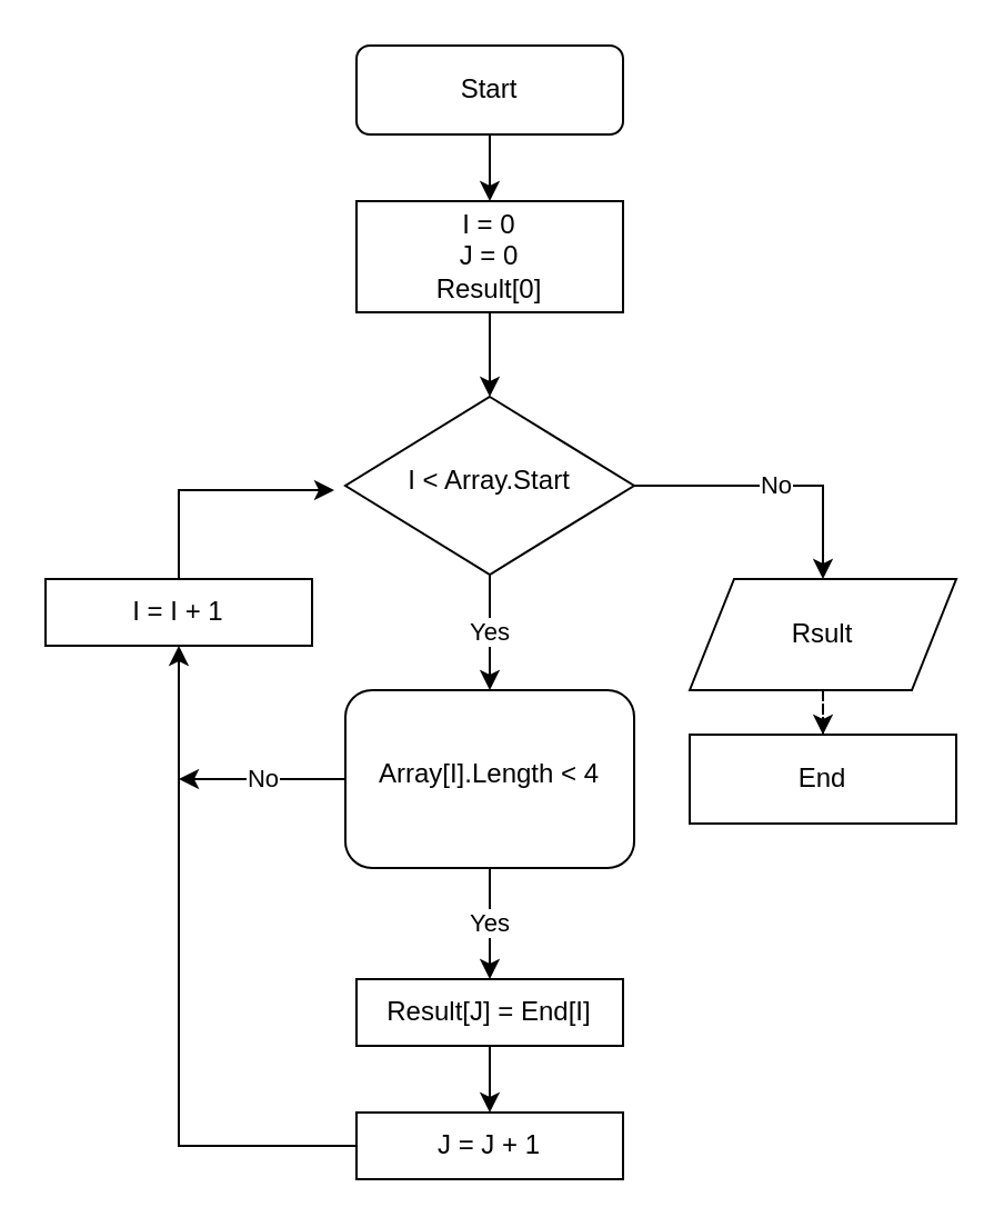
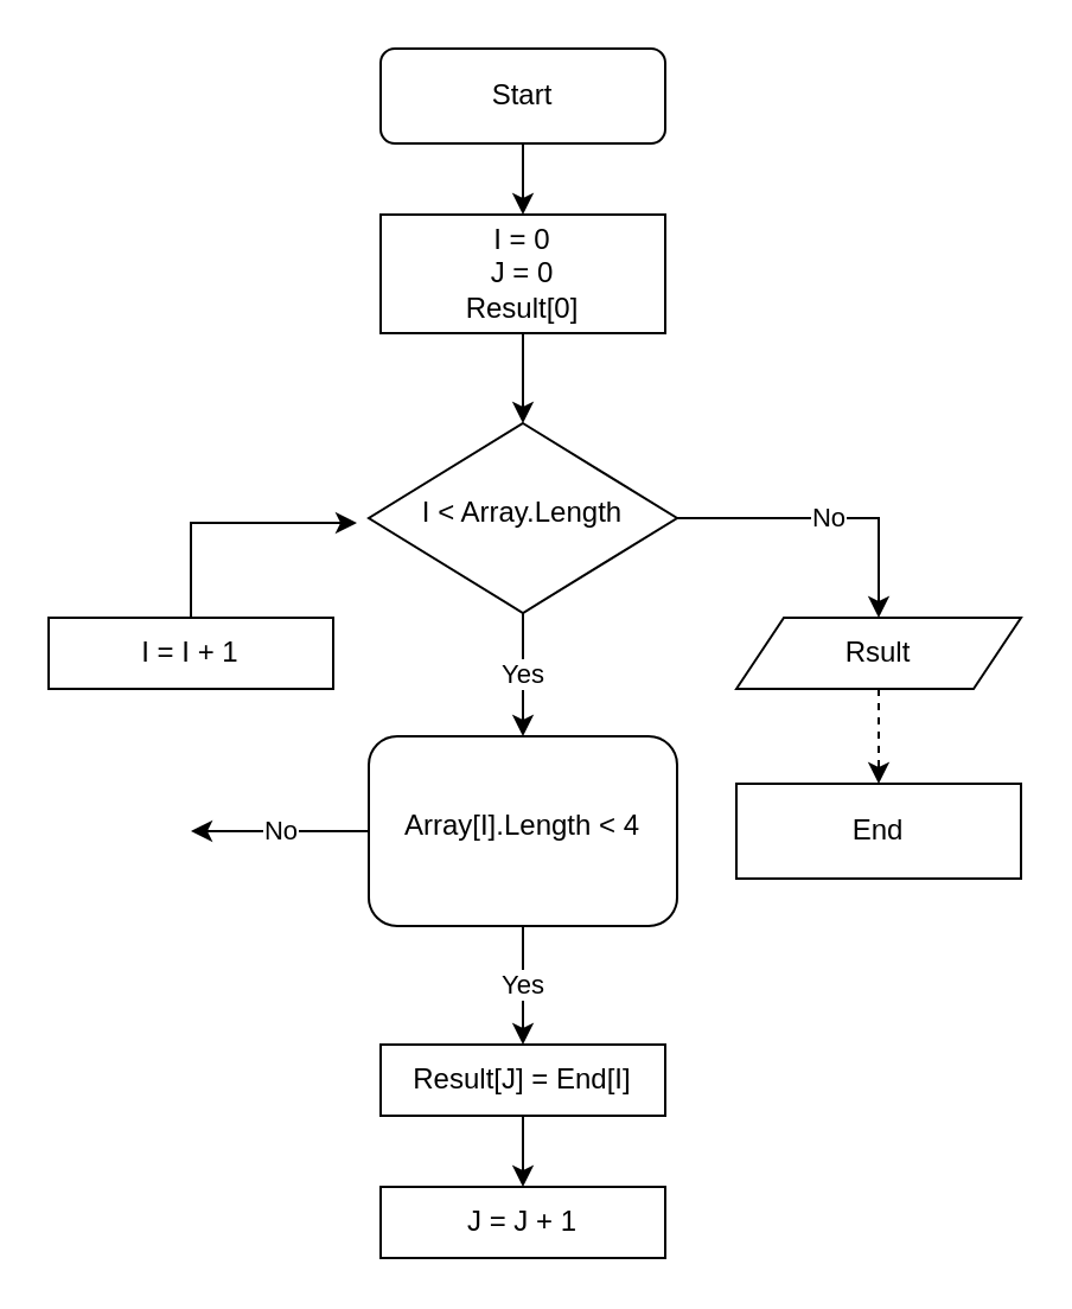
  <mxCell id="0" />
  <mxCell id="1" parent="0" />
  <mxCell id="2" style="edgeStyle=orthogonalEdgeStyle;rounded=0;orthogonalLoop=1;jettySize=auto;html=1;entryX=0.5;entryY=0;entryDx=0;entryDy=0;" edge="1" parent="1" source="3" target="9"><mxGeometry relative="1" as="geometry" /></mxCell>
  <mxCell id="3" value="Start" style="rounded=1;whiteSpace=wrap;html=1;fontSize=12;glass=0;strokeWidth=1;shadow=0;" parent="1" vertex="1"><mxGeometry x="160" y="20" width="120" height="40" as="geometry" /></mxCell>
  <mxCell id="4" value="Yes" style="edgeStyle=orthogonalEdgeStyle;rounded=0;orthogonalLoop=1;jettySize=auto;html=1;" edge="1" parent="1" source="6" target="12"><mxGeometry relative="1" as="geometry" /></mxCell>
  <mxCell id="5" value="No" style="edgeStyle=orthogonalEdgeStyle;rounded=0;orthogonalLoop=1;jettySize=auto;html=1;entryX=0.5;entryY=0;entryDx=0;entryDy=0;" edge="1" parent="1" source="6" target="20"><mxGeometry relative="1" as="geometry" /></mxCell>
- <mxCell id="6" value="I &amp;lt; Array.Start" style="rhombus;whiteSpace=wrap;html=1;shadow=0;fontFamily=Helvetica;fontSize=12;align=center;strokeWidth=1;spacing=6;spacingTop=-4;" parent="1" vertex="1"><mxGeometry x="155" y="178" width="130" height="80" as="geometry" /></mxCell>
+ <mxCell id="6" value="I &amp;lt; Array.Length" style="rhombus;whiteSpace=wrap;html=1;shadow=0;fontFamily=Helvetica;fontSize=12;align=center;strokeWidth=1;spacing=6;spacingTop=-4;" parent="1" vertex="1"><mxGeometry x="155" y="178" width="130" height="80" as="geometry" /></mxCell>
  <mxCell id="7" value="End" style="whiteSpace=wrap;html=1;fontSize=12;glass=0;strokeWidth=1;shadow=0;rounded=0;" parent="1" vertex="1"><mxGeometry x="310" y="330" width="120" height="40" as="geometry" /></mxCell>
  <mxCell id="8" style="edgeStyle=orthogonalEdgeStyle;rounded=0;orthogonalLoop=1;jettySize=auto;html=1;" edge="1" parent="1" source="9" target="6"><mxGeometry relative="1" as="geometry" /></mxCell>
  <mxCell id="9" value="I = 0&lt;br&gt;J = 0&lt;br&gt;Result[0]" style="rounded=0;whiteSpace=wrap;html=1;" vertex="1" parent="1"><mxGeometry x="160" y="90" width="120" height="50" as="geometry" /></mxCell>
  <mxCell id="10" value="Yes" style="edgeStyle=orthogonalEdgeStyle;rounded=0;orthogonalLoop=1;jettySize=auto;html=1;entryX=0.5;entryY=0;entryDx=0;entryDy=0;" edge="1" parent="1" source="12" target="14"><mxGeometry relative="1" as="geometry" /></mxCell>
  <mxCell id="11" value="No" style="edgeStyle=orthogonalEdgeStyle;rounded=0;orthogonalLoop=1;jettySize=auto;html=1;" edge="1" parent="1" source="12"><mxGeometry relative="1" as="geometry"><mxPoint x="80" y="350" as="targetPoint" /></mxGeometry></mxCell>
  <mxCell id="12" value="Array[I].Length &amp;lt; 4" style="whiteSpace=wrap;html=1;shadow=0;fontFamily=Helvetica;fontSize=12;align=center;strokeWidth=1;spacing=6;spacingTop=-4;rounded=1;" vertex="1" parent="1"><mxGeometry x="155" y="310" width="130" height="80" as="geometry" /></mxCell>
  <mxCell id="13" style="edgeStyle=orthogonalEdgeStyle;rounded=0;orthogonalLoop=1;jettySize=auto;html=1;entryX=0.5;entryY=0;entryDx=0;entryDy=0;" edge="1" parent="1" source="14" target="18"><mxGeometry relative="1" as="geometry" /></mxCell>
  <mxCell id="14" value="Result[J] = End[I]" style="rounded=0;whiteSpace=wrap;html=1;" vertex="1" parent="1"><mxGeometry x="160" y="440" width="120" height="30" as="geometry" /></mxCell>
  <mxCell id="15" style="edgeStyle=orthogonalEdgeStyle;rounded=0;orthogonalLoop=1;jettySize=auto;html=1;" edge="1" parent="1" source="16"><mxGeometry relative="1" as="geometry"><mxPoint x="150" y="220" as="targetPoint" /><Array as="points"><mxPoint x="80" y="220" /></Array></mxGeometry></mxCell>
  <mxCell id="16" value="I = I + 1" style="rounded=0;whiteSpace=wrap;html=1;" vertex="1" parent="1"><mxGeometry x="20" y="260" width="120" height="30" as="geometry" /></mxCell>
- <mxCell id="17" style="edgeStyle=orthogonalEdgeStyle;rounded=0;orthogonalLoop=1;jettySize=auto;html=1;entryX=0.5;entryY=1;entryDx=0;entryDy=0;" edge="1" parent="1" source="18" target="16"><mxGeometry relative="1" as="geometry" /></mxCell>
  <mxCell id="18" value="J = J + 1" style="rounded=0;whiteSpace=wrap;html=1;" vertex="1" parent="1"><mxGeometry x="160" y="500" width="120" height="30" as="geometry" /></mxCell>
  <mxCell id="19" style="edgeStyle=orthogonalEdgeStyle;rounded=0;orthogonalLoop=1;jettySize=auto;html=1;entryX=0.5;entryY=0;entryDx=0;entryDy=0;dashed=1;" edge="1" parent="1" source="20" target="7"><mxGeometry relative="1" as="geometry" /></mxCell>
- <mxCell id="20" value="Rsult" style="shape=parallelogram;perimeter=parallelogramPerimeter;whiteSpace=wrap;html=1;fixedSize=1;" vertex="1" parent="1"><mxGeometry x="310" y="260" width="120" height="50" as="geometry" /></mxCell>
+ <mxCell id="20" value="Rsult" style="shape=parallelogram;perimeter=parallelogramPerimeter;whiteSpace=wrap;html=1;fixedSize=1;" vertex="1" parent="1"><mxGeometry x="310" y="260" width="120" height="30" as="geometry" /></mxCell>
